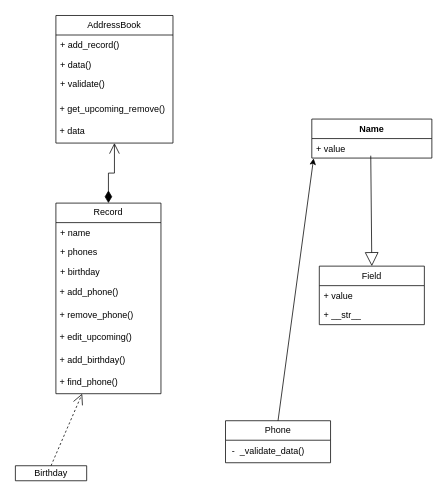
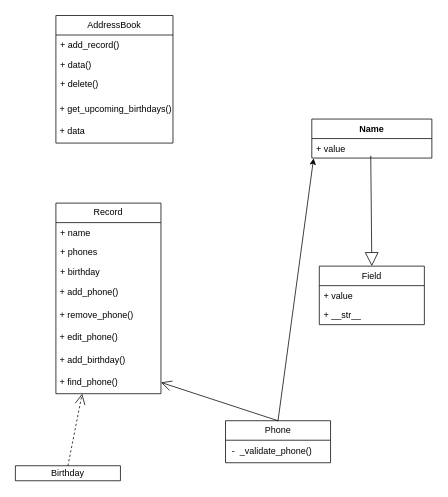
  <mxCell id="0" />
  <mxCell id="1" parent="0" />
  <mxCell id="2" value="&lt;font style=&quot;vertical-align: inherit;&quot;&gt;&lt;font style=&quot;vertical-align: inherit;&quot;&gt;AddressBook&lt;/font&gt;&lt;/font&gt;" style="swimlane;fontStyle=0;childLayout=stackLayout;horizontal=1;startSize=26;fillColor=none;horizontalStack=0;resizeParent=1;resizeParentMax=0;resizeLast=0;collapsible=1;marginBottom=0;whiteSpace=wrap;html=1;" vertex="1" parent="1"><mxGeometry x="74" y="20" width="156" height="170" as="geometry" /></mxCell>
  <mxCell id="3" value="&lt;font style=&quot;vertical-align: inherit;&quot;&gt;&lt;font style=&quot;vertical-align: inherit;&quot;&gt;+ add_record()&lt;/font&gt;&lt;/font&gt;" style="text;strokeColor=none;fillColor=none;align=left;verticalAlign=top;spacingLeft=4;spacingRight=4;overflow=hidden;rotatable=0;points=[[0,0.5],[1,0.5]];portConstraint=eastwest;whiteSpace=wrap;html=1;" vertex="1" parent="2"><mxGeometry y="26" width="156" height="26" as="geometry" /></mxCell>
  <mxCell id="4" value="&lt;font style=&quot;vertical-align: inherit;&quot;&gt;&lt;font style=&quot;vertical-align: inherit;&quot;&gt;+&amp;nbsp;data()&lt;/font&gt;&lt;/font&gt;" style="text;strokeColor=none;fillColor=none;align=left;verticalAlign=top;spacingLeft=4;spacingRight=4;overflow=hidden;rotatable=0;points=[[0,0.5],[1,0.5]];portConstraint=eastwest;whiteSpace=wrap;html=1;" vertex="1" parent="2"><mxGeometry y="52" width="156" height="26" as="geometry" /></mxCell>
- <mxCell id="5" value="&lt;font style=&quot;vertical-align: inherit;&quot;&gt;&lt;font style=&quot;vertical-align: inherit;&quot;&gt;+&amp;nbsp;validate()&lt;/font&gt;&lt;/font&gt;" style="text;strokeColor=none;fillColor=none;align=left;verticalAlign=top;spacingLeft=4;spacingRight=4;overflow=hidden;rotatable=0;points=[[0,0.5],[1,0.5]];portConstraint=eastwest;whiteSpace=wrap;html=1;" vertex="1" parent="2"><mxGeometry y="78" width="156" height="32" as="geometry" /></mxCell>
- <mxCell id="6" value="&lt;font style=&quot;vertical-align: inherit;&quot;&gt;&lt;font style=&quot;vertical-align: inherit;&quot;&gt;&amp;nbsp;+ get_upcoming_remove()&lt;/font&gt;&lt;/font&gt;" style="text;html=1;align=left;verticalAlign=middle;whiteSpace=wrap;rounded=0;" vertex="1" parent="2"><mxGeometry y="110" width="156" height="30" as="geometry" /></mxCell>
+ <mxCell id="5" value="&lt;font style=&quot;vertical-align: inherit;&quot;&gt;&lt;font style=&quot;vertical-align: inherit;&quot;&gt;+&amp;nbsp;delete()&lt;/font&gt;&lt;/font&gt;" style="text;strokeColor=none;fillColor=none;align=left;verticalAlign=top;spacingLeft=4;spacingRight=4;overflow=hidden;rotatable=0;points=[[0,0.5],[1,0.5]];portConstraint=eastwest;whiteSpace=wrap;html=1;" vertex="1" parent="2"><mxGeometry y="78" width="156" height="32" as="geometry" /></mxCell>
+ <mxCell id="6" value="&lt;font style=&quot;vertical-align: inherit;&quot;&gt;&lt;font style=&quot;vertical-align: inherit;&quot;&gt;&amp;nbsp;+ get_upcoming_birthdays()&lt;/font&gt;&lt;/font&gt;" style="text;html=1;align=left;verticalAlign=middle;whiteSpace=wrap;rounded=0;" vertex="1" parent="2"><mxGeometry y="110" width="156" height="30" as="geometry" /></mxCell>
  <mxCell id="7" value="&amp;nbsp;+ data" style="text;html=1;align=left;verticalAlign=middle;whiteSpace=wrap;rounded=0;" vertex="1" parent="2"><mxGeometry y="140" width="156" height="30" as="geometry" /></mxCell>
  <mxCell id="8" value="Record" style="swimlane;fontStyle=0;childLayout=stackLayout;horizontal=1;startSize=26;fillColor=none;horizontalStack=0;resizeParent=1;resizeParentMax=0;resizeLast=0;collapsible=1;marginBottom=0;whiteSpace=wrap;html=1;" vertex="1" parent="1"><mxGeometry x="74" y="270" width="140" height="254" as="geometry" /></mxCell>
  <mxCell id="9" value="+&amp;nbsp;name" style="text;strokeColor=none;fillColor=none;align=left;verticalAlign=top;spacingLeft=4;spacingRight=4;overflow=hidden;rotatable=0;points=[[0,0.5],[1,0.5]];portConstraint=eastwest;whiteSpace=wrap;html=1;" vertex="1" parent="8"><mxGeometry y="26" width="140" height="26" as="geometry" /></mxCell>
  <mxCell id="10" value="+&amp;nbsp;phones" style="text;strokeColor=none;fillColor=none;align=left;verticalAlign=top;spacingLeft=4;spacingRight=4;overflow=hidden;rotatable=0;points=[[0,0.5],[1,0.5]];portConstraint=eastwest;whiteSpace=wrap;html=1;" vertex="1" parent="8"><mxGeometry y="52" width="140" height="26" as="geometry" /></mxCell>
  <mxCell id="11" value="+&amp;nbsp;birthday" style="text;strokeColor=none;fillColor=none;align=left;verticalAlign=top;spacingLeft=4;spacingRight=4;overflow=hidden;rotatable=0;points=[[0,0.5],[1,0.5]];portConstraint=eastwest;whiteSpace=wrap;html=1;" vertex="1" parent="8"><mxGeometry y="78" width="140" height="26" as="geometry" /></mxCell>
  <mxCell id="12" value="&amp;nbsp;+&amp;nbsp;add_phone()" style="text;html=1;align=left;verticalAlign=middle;whiteSpace=wrap;rounded=0;" vertex="1" parent="8"><mxGeometry y="104" width="140" height="30" as="geometry" /></mxCell>
  <mxCell id="13" value="&amp;nbsp;+&amp;nbsp;remove_phone()" style="text;html=1;align=left;verticalAlign=middle;whiteSpace=wrap;rounded=0;" vertex="1" parent="8"><mxGeometry y="134" width="140" height="30" as="geometry" /></mxCell>
- <mxCell id="14" value="&amp;nbsp;+&amp;nbsp;edit_upcoming()" style="text;html=1;align=left;verticalAlign=middle;whiteSpace=wrap;rounded=0;" vertex="1" parent="8"><mxGeometry y="164" width="140" height="30" as="geometry" /></mxCell>
+ <mxCell id="14" value="&amp;nbsp;+&amp;nbsp;edit_phone()" style="text;html=1;align=left;verticalAlign=middle;whiteSpace=wrap;rounded=0;" vertex="1" parent="8"><mxGeometry y="164" width="140" height="30" as="geometry" /></mxCell>
  <mxCell id="15" value="&amp;nbsp;+&amp;nbsp;add_birthday()" style="text;html=1;align=left;verticalAlign=middle;whiteSpace=wrap;rounded=0;" vertex="1" parent="8"><mxGeometry y="194" width="140" height="30" as="geometry" /></mxCell>
  <mxCell id="16" value="&amp;nbsp;+&amp;nbsp;find_phone()" style="text;html=1;align=left;verticalAlign=middle;whiteSpace=wrap;rounded=0;" vertex="1" parent="8"><mxGeometry y="224" width="140" height="30" as="geometry" /></mxCell>
- <mxCell id="17" value="Birthday" style="swimlane;fontStyle=0;childLayout=stackLayout;horizontal=1;startSize=26;fillColor=none;horizontalStack=0;resizeParent=1;resizeParentMax=0;resizeLast=0;collapsible=1;marginBottom=0;whiteSpace=wrap;html=1;" vertex="1" parent="1"><mxGeometry x="20" y="620" width="95" height="20" as="geometry" /></mxCell>
+ <mxCell id="17" value="Birthday" style="swimlane;fontStyle=0;childLayout=stackLayout;horizontal=1;startSize=26;fillColor=none;horizontalStack=0;resizeParent=1;resizeParentMax=0;resizeLast=0;collapsible=1;marginBottom=0;whiteSpace=wrap;html=1;" vertex="1" parent="1"><mxGeometry x="20" y="620" width="140" height="20" as="geometry" /></mxCell>
  <mxCell id="18" value="Phone" style="swimlane;fontStyle=0;childLayout=stackLayout;horizontal=1;startSize=26;fillColor=none;horizontalStack=0;resizeParent=1;resizeParentMax=0;resizeLast=0;collapsible=1;marginBottom=0;whiteSpace=wrap;html=1;align=center;" vertex="1" parent="1"><mxGeometry x="300" y="560" width="140" height="56" as="geometry" /></mxCell>
- <mxCell id="19" value="&amp;nbsp; -&amp;nbsp; _validate_data()" style="text;html=1;align=left;verticalAlign=middle;resizable=0;points=[];autosize=1;strokeColor=none;fillColor=none;" vertex="1" parent="18"><mxGeometry y="26" width="140" height="30" as="geometry" /></mxCell>
+ <mxCell id="19" value="&amp;nbsp; -&amp;nbsp; _validate_phone()" style="text;html=1;align=left;verticalAlign=middle;resizable=0;points=[];autosize=1;strokeColor=none;fillColor=none;" vertex="1" parent="18"><mxGeometry y="26" width="140" height="30" as="geometry" /></mxCell>
  <mxCell id="20" value="" style="endArrow=open;endFill=1;endSize=12;html=1;rounded=0;exitX=0.5;exitY=0;exitDx=0;exitDy=0;entryX=0.25;entryY=1;entryDx=0;entryDy=0;dashed=1;" edge="1" parent="1" source="17" target="16"><mxGeometry width="160" relative="1" as="geometry"><mxPoint x="-90" y="560" as="sourcePoint" /><mxPoint x="70" y="560" as="targetPoint" /></mxGeometry></mxCell>
+ <mxCell id="21" value="" style="endArrow=open;endFill=1;endSize=12;html=1;rounded=0;exitX=0.5;exitY=0;exitDx=0;exitDy=0;entryX=1;entryY=0.5;entryDx=0;entryDy=0;" edge="1" parent="1" source="18" target="16"><mxGeometry width="160" relative="1" as="geometry"><mxPoint x="330" y="560" as="sourcePoint" /><mxPoint x="490" y="560" as="targetPoint" /></mxGeometry></mxCell>
  <mxCell id="22" value="" style="endArrow=block;endSize=16;endFill=0;html=1;rounded=0;exitX=0.491;exitY=0.877;exitDx=0;exitDy=0;exitPerimeter=0;entryX=0.5;entryY=0;entryDx=0;entryDy=0;" edge="1" parent="1" source="24" target="25"><mxGeometry width="160" relative="1" as="geometry"><mxPoint x="350" y="490" as="sourcePoint" /><mxPoint x="495" y="364" as="targetPoint" /></mxGeometry></mxCell>
  <mxCell id="23" value="Name" style="swimlane;fontStyle=1;align=center;verticalAlign=top;childLayout=stackLayout;horizontal=1;startSize=26;horizontalStack=0;resizeParent=1;resizeParentMax=0;resizeLast=0;collapsible=1;marginBottom=0;whiteSpace=wrap;html=1;" vertex="1" parent="1"><mxGeometry x="415" y="158" width="160" height="52" as="geometry" /></mxCell>
  <mxCell id="24" value="+ value" style="text;strokeColor=none;fillColor=none;align=left;verticalAlign=top;spacingLeft=4;spacingRight=4;overflow=hidden;rotatable=0;points=[[0,0.5],[1,0.5]];portConstraint=eastwest;whiteSpace=wrap;html=1;" vertex="1" parent="23"><mxGeometry y="26" width="160" height="26" as="geometry" /></mxCell>
  <mxCell id="25" value="Field" style="swimlane;fontStyle=0;childLayout=stackLayout;horizontal=1;startSize=26;fillColor=none;horizontalStack=0;resizeParent=1;resizeParentMax=0;resizeLast=0;collapsible=1;marginBottom=0;whiteSpace=wrap;html=1;" vertex="1" parent="1"><mxGeometry x="425" y="354" width="140" height="78" as="geometry" /></mxCell>
  <mxCell id="26" value="+&amp;nbsp;value" style="text;strokeColor=none;fillColor=none;align=left;verticalAlign=top;spacingLeft=4;spacingRight=4;overflow=hidden;rotatable=0;points=[[0,0.5],[1,0.5]];portConstraint=eastwest;whiteSpace=wrap;html=1;" vertex="1" parent="25"><mxGeometry y="26" width="140" height="26" as="geometry" /></mxCell>
  <mxCell id="27" value="+ __str__" style="text;strokeColor=none;fillColor=none;align=left;verticalAlign=top;spacingLeft=4;spacingRight=4;overflow=hidden;rotatable=0;points=[[0,0.5],[1,0.5]];portConstraint=eastwest;whiteSpace=wrap;html=1;" vertex="1" parent="25"><mxGeometry y="52" width="140" height="26" as="geometry" /></mxCell>
  <mxCell id="28" value="" style="endArrow=classic;html=1;rounded=0;exitX=0.5;exitY=0;exitDx=0;exitDy=0;entryX=0.015;entryY=1.018;entryDx=0;entryDy=0;entryPerimeter=0;" edge="1" parent="1" source="18" target="24"><mxGeometry width="50" height="50" relative="1" as="geometry"><mxPoint x="310" y="370" as="sourcePoint" /><mxPoint x="360" y="320" as="targetPoint" /></mxGeometry></mxCell>
- <mxCell id="29" value="" style="endArrow=open;html=1;endSize=12;startArrow=diamondThin;startSize=14;startFill=1;edgeStyle=orthogonalEdgeStyle;align=left;verticalAlign=bottom;rounded=0;exitX=0.5;exitY=0;exitDx=0;exitDy=0;entryX=0.5;entryY=1;entryDx=0;entryDy=0;" edge="1" parent="1" source="8" target="7"><mxGeometry x="-1" y="3" relative="1" as="geometry"><mxPoint x="150" y="170" as="sourcePoint" /><mxPoint x="310" y="170" as="targetPoint" /></mxGeometry></mxCell>
